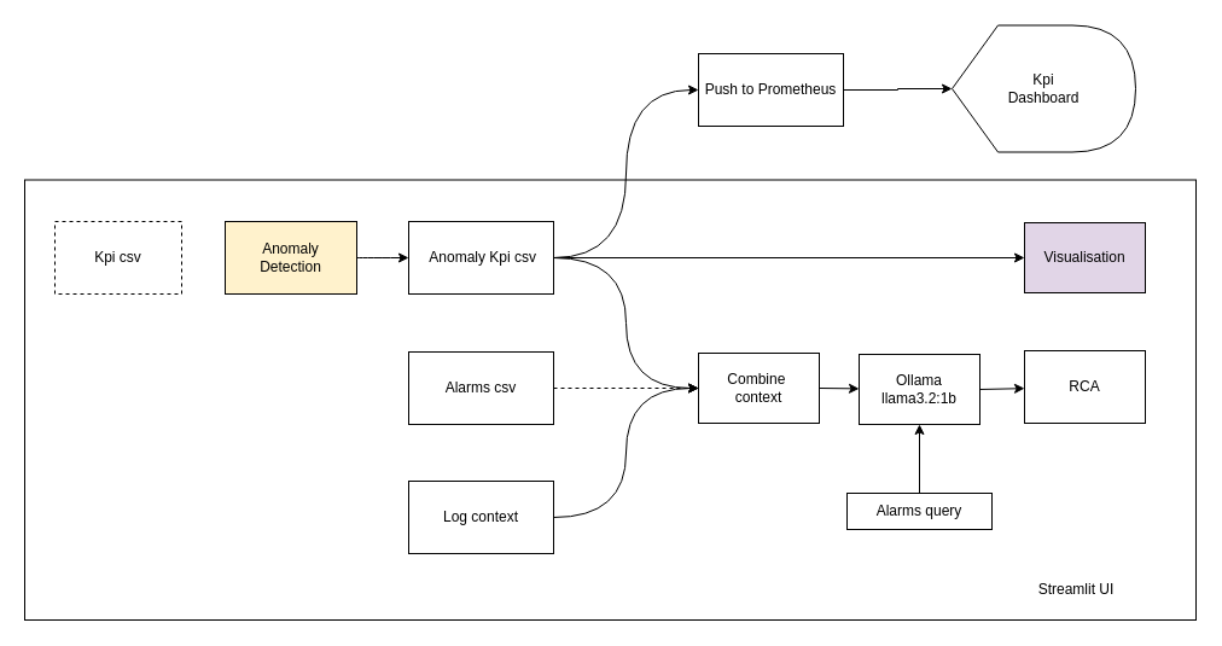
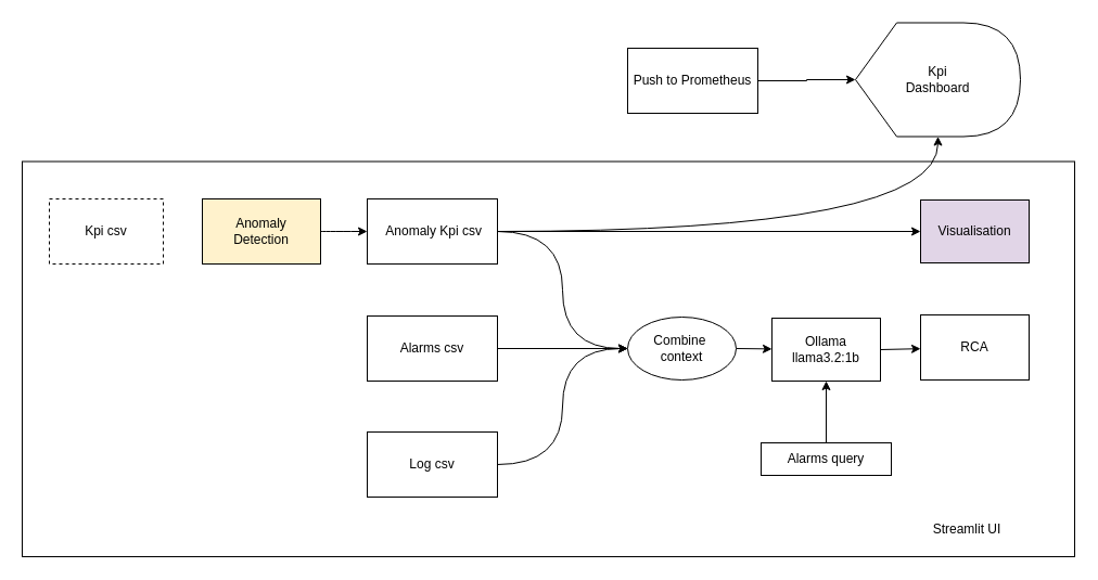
  <mxCell id="0" />
  <mxCell id="1" parent="0" />
  <mxCell id="2" value="" style="rounded=0;whiteSpace=wrap;html=1;" vertex="1" parent="1"><mxGeometry x="20" y="148.5" width="970" height="364.5" as="geometry" /></mxCell>
- <mxCell id="3" style="edgeStyle=orthogonalEdgeStyle;curved=1;rounded=0;orthogonalLoop=1;jettySize=auto;html=1;exitX=1;exitY=0.5;exitDx=0;exitDy=0;entryX=0;entryY=0.5;entryDx=0;entryDy=0;" edge="1" parent="1" source="6" target="8"><mxGeometry relative="1" as="geometry" /></mxCell>
+ <mxCell id="3" style="edgeStyle=orthogonalEdgeStyle;curved=1;rounded=0;orthogonalLoop=1;jettySize=auto;html=1;exitX=1;exitY=0.5;exitDx=0;exitDy=0;" edge="1" parent="1" source="6" target="9"><mxGeometry relative="1" as="geometry" /></mxCell>
  <mxCell id="4" style="edgeStyle=orthogonalEdgeStyle;curved=1;rounded=0;orthogonalLoop=1;jettySize=auto;html=1;exitX=1;exitY=0.5;exitDx=0;exitDy=0;entryX=0;entryY=0.5;entryDx=0;entryDy=0;" edge="1" parent="1" source="6" target="15"><mxGeometry relative="1" as="geometry" /></mxCell>
  <mxCell id="5" style="rounded=0;orthogonalLoop=1;jettySize=auto;html=1;exitX=1;exitY=0.5;exitDx=0;exitDy=0;entryX=0;entryY=0.5;entryDx=0;entryDy=0;" edge="1" parent="1" source="6" target="22"><mxGeometry relative="1" as="geometry" /></mxCell>
  <mxCell id="6" value="&amp;nbsp;Anomaly Kpi csv" style="rounded=0;whiteSpace=wrap;html=1;" vertex="1" parent="1"><mxGeometry x="338" y="183" width="120" height="60" as="geometry" /></mxCell>
  <mxCell id="7" style="edgeStyle=orthogonalEdgeStyle;rounded=0;orthogonalLoop=1;jettySize=auto;html=1;exitX=1;exitY=0.5;exitDx=0;exitDy=0;" edge="1" parent="1" source="8" target="9"><mxGeometry relative="1" as="geometry" /></mxCell>
  <mxCell id="8" value="Push to Prometheus" style="rounded=0;whiteSpace=wrap;html=1;" vertex="1" parent="1"><mxGeometry x="578" y="44" width="120" height="60" as="geometry" /></mxCell>
  <mxCell id="9" value="Kpi &lt;br&gt;Dashboard" style="shape=display;whiteSpace=wrap;html=1;" vertex="1" parent="1"><mxGeometry x="788" y="20.5" width="152" height="105" as="geometry" /></mxCell>
- <mxCell id="10" style="edgeStyle=orthogonalEdgeStyle;rounded=0;orthogonalLoop=1;jettySize=auto;html=1;exitX=1;exitY=0.5;exitDx=0;exitDy=0;entryX=0;entryY=0.5;entryDx=0;entryDy=0;dashed=1;" edge="1" parent="1" source="11" target="15"><mxGeometry relative="1" as="geometry" /></mxCell>
+ <mxCell id="10" style="edgeStyle=orthogonalEdgeStyle;rounded=0;orthogonalLoop=1;jettySize=auto;html=1;exitX=1;exitY=0.5;exitDx=0;exitDy=0;entryX=0;entryY=0.5;entryDx=0;entryDy=0;" edge="1" parent="1" source="11" target="15"><mxGeometry relative="1" as="geometry" /></mxCell>
  <mxCell id="11" value="Alarms csv" style="rounded=0;whiteSpace=wrap;html=1;" vertex="1" parent="1"><mxGeometry x="338" y="291" width="120" height="60" as="geometry" /></mxCell>
  <mxCell id="12" style="edgeStyle=orthogonalEdgeStyle;curved=1;rounded=0;orthogonalLoop=1;jettySize=auto;html=1;exitX=1;exitY=0.5;exitDx=0;exitDy=0;entryX=0;entryY=0.5;entryDx=0;entryDy=0;" edge="1" parent="1" source="13" target="15"><mxGeometry relative="1" as="geometry" /></mxCell>
- <mxCell id="13" value="Log context" style="rounded=0;whiteSpace=wrap;html=1;" vertex="1" parent="1"><mxGeometry x="338" y="398" width="120" height="60" as="geometry" /></mxCell>
+ <mxCell id="13" value="Log csv" style="rounded=0;whiteSpace=wrap;html=1;" vertex="1" parent="1"><mxGeometry x="338" y="398" width="120" height="60" as="geometry" /></mxCell>
  <mxCell id="14" style="rounded=0;orthogonalLoop=1;jettySize=auto;html=1;exitX=1;exitY=0.5;exitDx=0;exitDy=0;" edge="1" parent="1" source="15" target="21"><mxGeometry relative="1" as="geometry" /></mxCell>
- <mxCell id="15" value="Combine&amp;nbsp;&lt;div&gt;context&lt;/div&gt;" style="rounded=0;whiteSpace=wrap;html=1;" vertex="1" parent="1"><mxGeometry x="578" y="292" width="100" height="58" as="geometry" /></mxCell>
+ <mxCell id="15" value="Combine&amp;nbsp;&lt;div&gt;context&lt;/div&gt;" style="ellipse;whiteSpace=wrap;html=1;" vertex="1" parent="1"><mxGeometry x="578" y="292" width="100" height="58" as="geometry" /></mxCell>
  <mxCell id="16" value="RCA" style="rounded=0;whiteSpace=wrap;html=1;" vertex="1" parent="1"><mxGeometry x="848" y="290" width="100" height="60" as="geometry" /></mxCell>
  <mxCell id="17" value="Streamlit UI" style="text;strokeColor=none;align=center;fillColor=none;html=1;verticalAlign=middle;whiteSpace=wrap;rounded=0;" vertex="1" parent="1"><mxGeometry x="834" y="473" width="114" height="30" as="geometry" /></mxCell>
  <mxCell id="18" style="rounded=0;orthogonalLoop=1;jettySize=auto;html=1;exitX=0.5;exitY=0;exitDx=0;exitDy=0;" edge="1" parent="1" source="19" target="21"><mxGeometry relative="1" as="geometry" /></mxCell>
  <mxCell id="19" value="Alarms query" style="rounded=0;whiteSpace=wrap;html=1;" vertex="1" parent="1"><mxGeometry x="701" y="408" width="120" height="30" as="geometry" /></mxCell>
  <mxCell id="20" style="rounded=0;orthogonalLoop=1;jettySize=auto;html=1;exitX=1;exitY=0.5;exitDx=0;exitDy=0;" edge="1" parent="1" source="21" target="16"><mxGeometry relative="1" as="geometry" /></mxCell>
  <mxCell id="21" value="&lt;span style=&quot;background-color: transparent; color: light-dark(rgb(0, 0, 0), rgb(255, 255, 255));&quot;&gt;Ollama&lt;br&gt;&lt;/span&gt;&lt;div&gt;&lt;span style=&quot;background-color: transparent; color: light-dark(rgb(0, 0, 0), rgb(255, 255, 255));&quot;&gt;llama3.2:&lt;/span&gt;&lt;span style=&quot;background-color: transparent; color: light-dark(rgb(0, 0, 0), rgb(255, 255, 255));&quot;&gt;1b&lt;/span&gt;&lt;/div&gt;" style="rounded=0;whiteSpace=wrap;html=1;" vertex="1" parent="1"><mxGeometry x="711" y="293" width="100" height="58" as="geometry" /></mxCell>
  <mxCell id="22" value="Visualisation" style="rounded=0;whiteSpace=wrap;html=1;fillColor=#e1d5e7;" vertex="1" parent="1"><mxGeometry x="848" y="184" width="100" height="58" as="geometry" /></mxCell>
  <mxCell id="23" value="Kpi csv" style="rounded=0;whiteSpace=wrap;html=1;dashed=1;" vertex="1" parent="1"><mxGeometry x="45" y="183" width="105" height="60" as="geometry" /></mxCell>
  <mxCell id="24" style="edgeStyle=orthogonalEdgeStyle;curved=1;rounded=0;orthogonalLoop=1;jettySize=auto;html=1;" edge="1" parent="1" source="25" target="6"><mxGeometry relative="1" as="geometry" /></mxCell>
  <mxCell id="25" value="Anomaly&lt;div&gt;Detection&lt;/div&gt;" style="rounded=0;whiteSpace=wrap;html=1;fillColor=#fff2cc;" vertex="1" parent="1"><mxGeometry x="186" y="183" width="109" height="60" as="geometry" /></mxCell>
